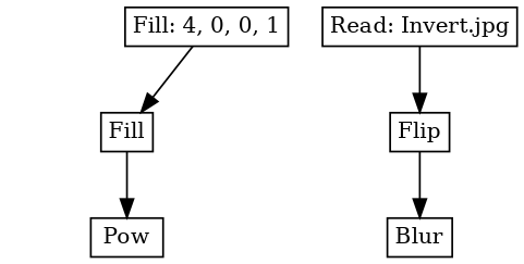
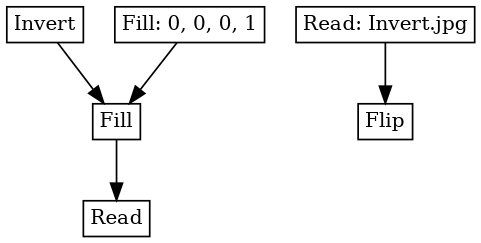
  digraph {
    node [fontsize=12 margin=0.05 shape=box]
-   n1 [height=0 label=Pow width=0]
+   n1 [height=0 label=Read width=0]
    n2 [height=0 label=Fill width=0]
-   n4 [height=0 label=Blur width=0]
+   n3 [height=0 label=Invert width=0]
    n5 [height=0 label=Flip width=0]
    n6 [height=0 label="Read: Invert.jpg" width=0]
-   n7 [height=0 label="Fill: 4, 0, 0, 1" width=0]
+   n7 [height=0 label="Fill: 0, 0, 0, 1" width=0]
    n2 -> n1
-   n5 -> n4
+   n3 -> n2
    n6 -> n5
    n7 -> n2
  }
